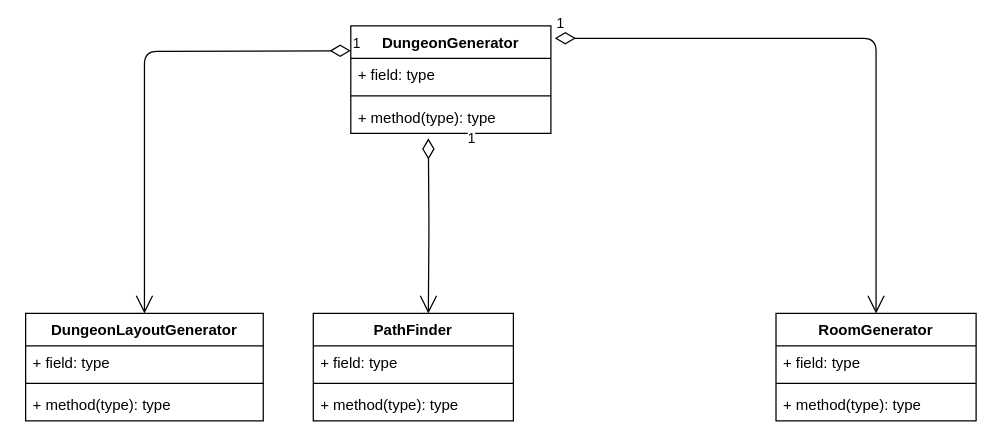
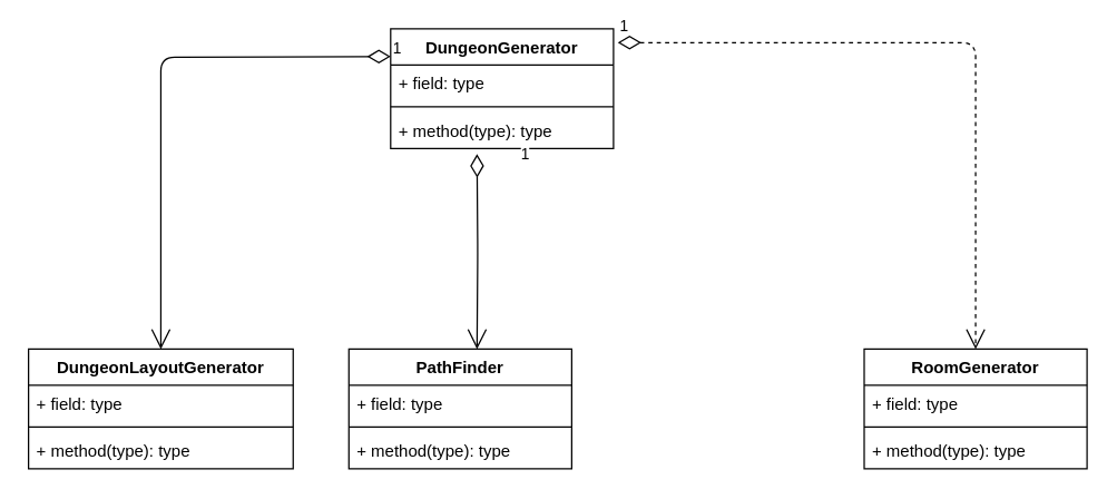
  <mxCell id="0" />
  <mxCell id="1" parent="0" />
  <mxCell id="2" value="DungeonGenerator" style="swimlane;fontStyle=1;align=center;verticalAlign=top;childLayout=stackLayout;horizontal=1;startSize=26;horizontalStack=0;resizeParent=1;resizeParentMax=0;resizeLast=0;collapsible=1;marginBottom=0;" vertex="1" parent="1"><mxGeometry x="280" y="20" width="160" height="86" as="geometry" /></mxCell>
  <mxCell id="3" value="+ field: type" style="text;strokeColor=none;fillColor=none;align=left;verticalAlign=top;spacingLeft=4;spacingRight=4;overflow=hidden;rotatable=0;points=[[0,0.5],[1,0.5]];portConstraint=eastwest;" vertex="1" parent="2"><mxGeometry y="26" width="160" height="26" as="geometry" /></mxCell>
  <mxCell id="4" value="" style="line;strokeWidth=1;fillColor=none;align=left;verticalAlign=middle;spacingTop=-1;spacingLeft=3;spacingRight=3;rotatable=0;labelPosition=right;points=[];portConstraint=eastwest;" vertex="1" parent="2"><mxGeometry y="52" width="160" height="8" as="geometry" /></mxCell>
  <mxCell id="5" value="+ method(type): type" style="text;strokeColor=none;fillColor=none;align=left;verticalAlign=top;spacingLeft=4;spacingRight=4;overflow=hidden;rotatable=0;points=[[0,0.5],[1,0.5]];portConstraint=eastwest;" vertex="1" parent="2"><mxGeometry y="60" width="160" height="26" as="geometry" /></mxCell>
  <mxCell id="6" value="DungeonLayoutGenerator" style="swimlane;fontStyle=1;align=center;verticalAlign=top;childLayout=stackLayout;horizontal=1;startSize=26;horizontalStack=0;resizeParent=1;resizeParentMax=0;resizeLast=0;collapsible=1;marginBottom=0;" vertex="1" parent="1"><mxGeometry x="20" y="250" width="190" height="86" as="geometry" /></mxCell>
  <mxCell id="7" value="+ field: type" style="text;strokeColor=none;fillColor=none;align=left;verticalAlign=top;spacingLeft=4;spacingRight=4;overflow=hidden;rotatable=0;points=[[0,0.5],[1,0.5]];portConstraint=eastwest;" vertex="1" parent="6"><mxGeometry y="26" width="190" height="26" as="geometry" /></mxCell>
  <mxCell id="8" value="" style="line;strokeWidth=1;fillColor=none;align=left;verticalAlign=middle;spacingTop=-1;spacingLeft=3;spacingRight=3;rotatable=0;labelPosition=right;points=[];portConstraint=eastwest;" vertex="1" parent="6"><mxGeometry y="52" width="190" height="8" as="geometry" /></mxCell>
  <mxCell id="9" value="+ method(type): type" style="text;strokeColor=none;fillColor=none;align=left;verticalAlign=top;spacingLeft=4;spacingRight=4;overflow=hidden;rotatable=0;points=[[0,0.5],[1,0.5]];portConstraint=eastwest;" vertex="1" parent="6"><mxGeometry y="60" width="190" height="26" as="geometry" /></mxCell>
  <mxCell id="10" value="PathFinder" style="swimlane;fontStyle=1;align=center;verticalAlign=top;childLayout=stackLayout;horizontal=1;startSize=26;horizontalStack=0;resizeParent=1;resizeParentMax=0;resizeLast=0;collapsible=1;marginBottom=0;" vertex="1" parent="1"><mxGeometry x="250" y="250" width="160" height="86" as="geometry" /></mxCell>
  <mxCell id="11" value="+ field: type" style="text;strokeColor=none;fillColor=none;align=left;verticalAlign=top;spacingLeft=4;spacingRight=4;overflow=hidden;rotatable=0;points=[[0,0.5],[1,0.5]];portConstraint=eastwest;" vertex="1" parent="10"><mxGeometry y="26" width="160" height="26" as="geometry" /></mxCell>
  <mxCell id="12" value="" style="line;strokeWidth=1;fillColor=none;align=left;verticalAlign=middle;spacingTop=-1;spacingLeft=3;spacingRight=3;rotatable=0;labelPosition=right;points=[];portConstraint=eastwest;" vertex="1" parent="10"><mxGeometry y="52" width="160" height="8" as="geometry" /></mxCell>
  <mxCell id="13" value="+ method(type): type" style="text;strokeColor=none;fillColor=none;align=left;verticalAlign=top;spacingLeft=4;spacingRight=4;overflow=hidden;rotatable=0;points=[[0,0.5],[1,0.5]];portConstraint=eastwest;" vertex="1" parent="10"><mxGeometry y="60" width="160" height="26" as="geometry" /></mxCell>
  <mxCell id="14" value="RoomGenerator" style="swimlane;fontStyle=1;align=center;verticalAlign=top;childLayout=stackLayout;horizontal=1;startSize=26;horizontalStack=0;resizeParent=1;resizeParentMax=0;resizeLast=0;collapsible=1;marginBottom=0;" vertex="1" parent="1"><mxGeometry x="620" y="250" width="160" height="86" as="geometry" /></mxCell>
  <mxCell id="15" value="+ field: type" style="text;strokeColor=none;fillColor=none;align=left;verticalAlign=top;spacingLeft=4;spacingRight=4;overflow=hidden;rotatable=0;points=[[0,0.5],[1,0.5]];portConstraint=eastwest;" vertex="1" parent="14"><mxGeometry y="26" width="160" height="26" as="geometry" /></mxCell>
  <mxCell id="16" value="" style="line;strokeWidth=1;fillColor=none;align=left;verticalAlign=middle;spacingTop=-1;spacingLeft=3;spacingRight=3;rotatable=0;labelPosition=right;points=[];portConstraint=eastwest;" vertex="1" parent="14"><mxGeometry y="52" width="160" height="8" as="geometry" /></mxCell>
  <mxCell id="17" value="+ method(type): type" style="text;strokeColor=none;fillColor=none;align=left;verticalAlign=top;spacingLeft=4;spacingRight=4;overflow=hidden;rotatable=0;points=[[0,0.5],[1,0.5]];portConstraint=eastwest;" vertex="1" parent="14"><mxGeometry y="60" width="160" height="26" as="geometry" /></mxCell>
  <mxCell id="18" value="1" style="endArrow=open;html=1;endSize=12;startArrow=diamondThin;startSize=14;startFill=0;edgeStyle=orthogonalEdgeStyle;align=left;verticalAlign=bottom;entryX=0.575;entryY=0;entryDx=0;entryDy=0;entryPerimeter=0;" edge="1" parent="1" target="10"><mxGeometry x="-0.875" y="30" relative="1" as="geometry"><mxPoint x="342" y="110" as="sourcePoint" /><mxPoint x="390" y="170" as="targetPoint" /><mxPoint as="offset" /></mxGeometry></mxCell>
  <mxCell id="19" value="1" style="endArrow=open;html=1;endSize=12;startArrow=diamondThin;startSize=14;startFill=0;edgeStyle=orthogonalEdgeStyle;align=left;verticalAlign=bottom;" edge="1" parent="1" target="6"><mxGeometry x="-1" y="3" relative="1" as="geometry"><mxPoint x="280" y="40" as="sourcePoint" /><mxPoint x="460" y="270" as="targetPoint" /></mxGeometry></mxCell>
- <mxCell id="20" value="1" style="endArrow=open;html=1;endSize=12;startArrow=diamondThin;startSize=14;startFill=0;edgeStyle=orthogonalEdgeStyle;align=left;verticalAlign=bottom;exitX=1.019;exitY=0.116;exitDx=0;exitDy=0;exitPerimeter=0;" edge="1" parent="1" source="2" target="14"><mxGeometry x="-1" y="3" relative="1" as="geometry"><mxPoint x="300" y="270" as="sourcePoint" /><mxPoint x="460" y="270" as="targetPoint" /></mxGeometry></mxCell>
+ <mxCell id="20" value="1" style="endArrow=open;html=1;endSize=12;startArrow=diamondThin;startSize=14;startFill=0;edgeStyle=orthogonalEdgeStyle;align=left;verticalAlign=bottom;exitX=1.019;exitY=0.116;exitDx=0;exitDy=0;exitPerimeter=0;dashed=1;" edge="1" parent="1" source="2" target="14"><mxGeometry x="-1" y="3" relative="1" as="geometry"><mxPoint x="300" y="270" as="sourcePoint" /><mxPoint x="460" y="270" as="targetPoint" /></mxGeometry></mxCell>
